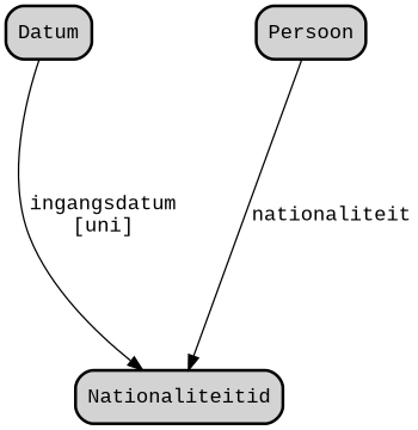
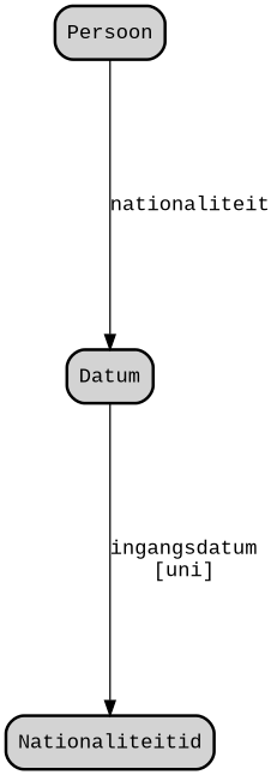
  digraph {
    bgcolor=white
    fontname="Liberation Mono"
    nodesep=1
    rank=same
    rankdir=TB
    ranksep=2.5
    remincross=true
    node [bgcolor=lightgray fontname="Liberation Mono" shape=box style="rounded,filled,bold"]
    edge [color=black fontname="Liberation Mono"]
    n1 [label=Datum]
    n2 [label=Nationaliteitid]
    n3 [label=Persoon]
    n1 -> n2 [label="ingangsdatum\n[uni]"]
-   n3 -> n2 [label=nationaliteit]
+   n3 -> n1 [label=nationaliteit]
  }
